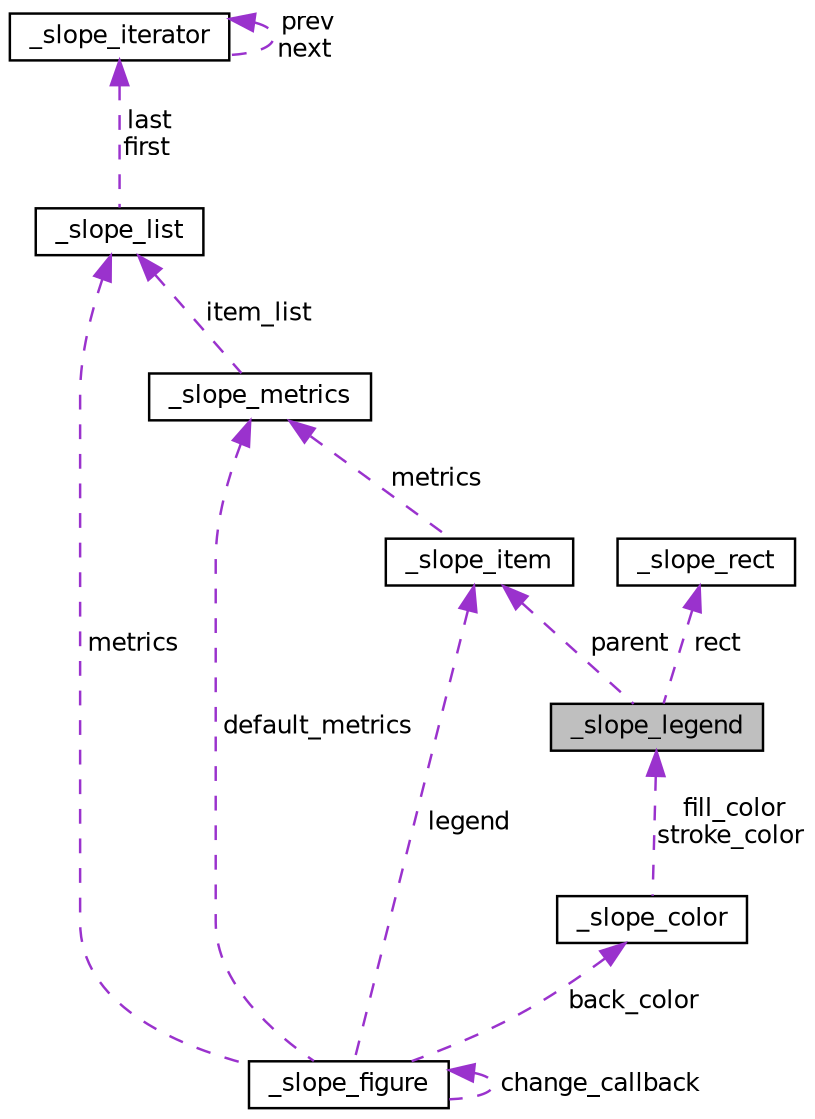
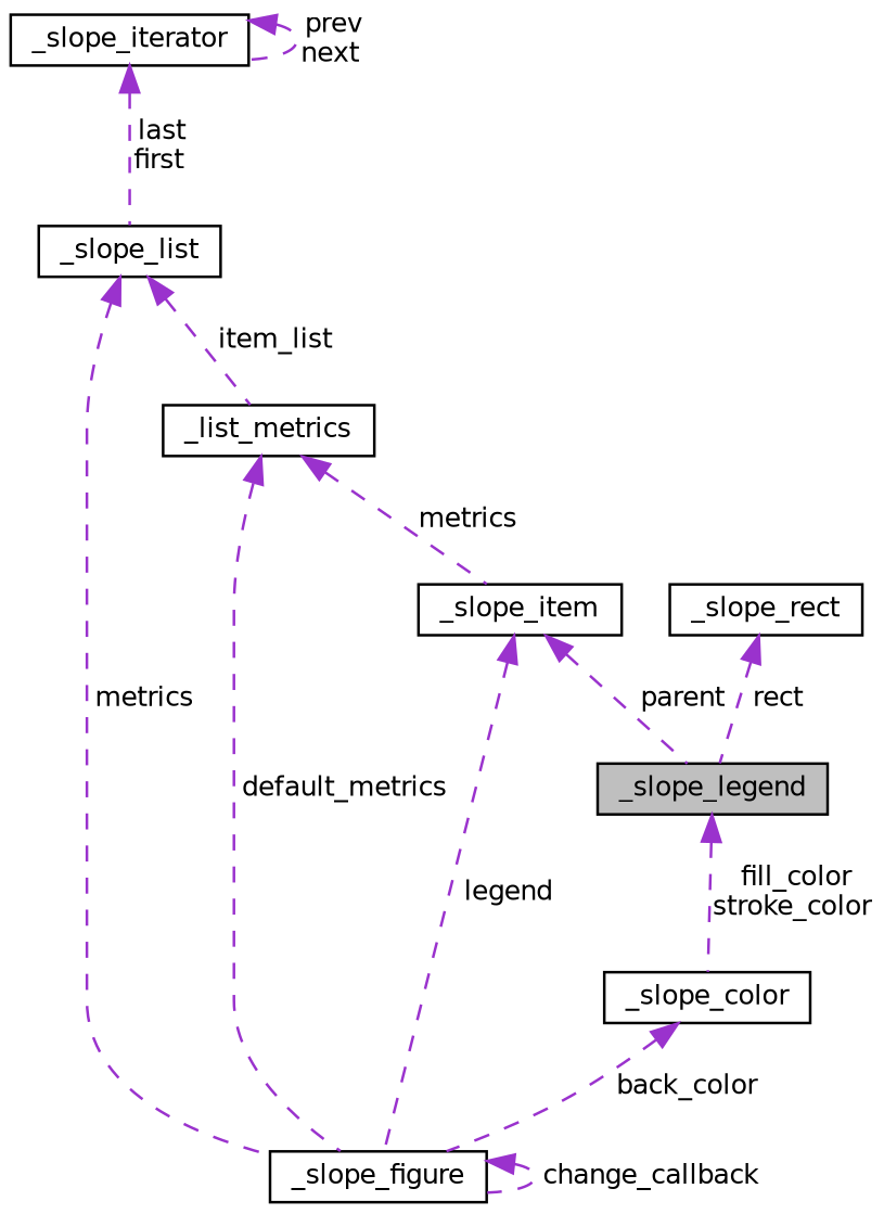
  digraph {
    node [color=black fillcolor=white fontname=Helvetica fontsize=10 shape=record style=filled]
    edge [color=darkorchid3 dir=back fontname=Helvetica fontsize=10 labelfontname=Helvetica labelfontsize=10 style=dashed]
    n1 [fillcolor=grey75 fontcolor=black height=0.2 label=_slope_legend width=0.4]
    n2 [height=0.2 label=_slope_color width=0.4]
    n3 [height=0.2 label=_slope_rect width=0.4]
    n4 [height=0.2 label=_slope_item width=0.4]
    n5 [height=0.2 label=_slope_figure width=0.4]
-   n6 [height=0.2 label=_slope_metrics width=0.4]
+   n6 [height=0.2 label=_list_metrics width=0.4]
    n7 [height=0.2 label=_slope_list width=0.4]
    n8 [height=0.2 label=_slope_iterator width=0.4]
    n1 -> n2 [label=" fill_color\nstroke_color"]
    n2 -> n5 [label=" back_color"]
    n3 -> n1 [label=" rect"]
    n4 -> n1 [label=" parent"]
    n4 -> n5 [label=" legend"]
    n5 -> n5 [label=" change_callback"]
    n6 -> n4 [label=" metrics"]
    n6 -> n5 [label=" default_metrics"]
    n7 -> n5 [label=" metrics"]
    n7 -> n6 [label=" item_list"]
    n8 -> n7 [label=" last\nfirst"]
    n8 -> n8 [label=" prev\nnext"]
  }
